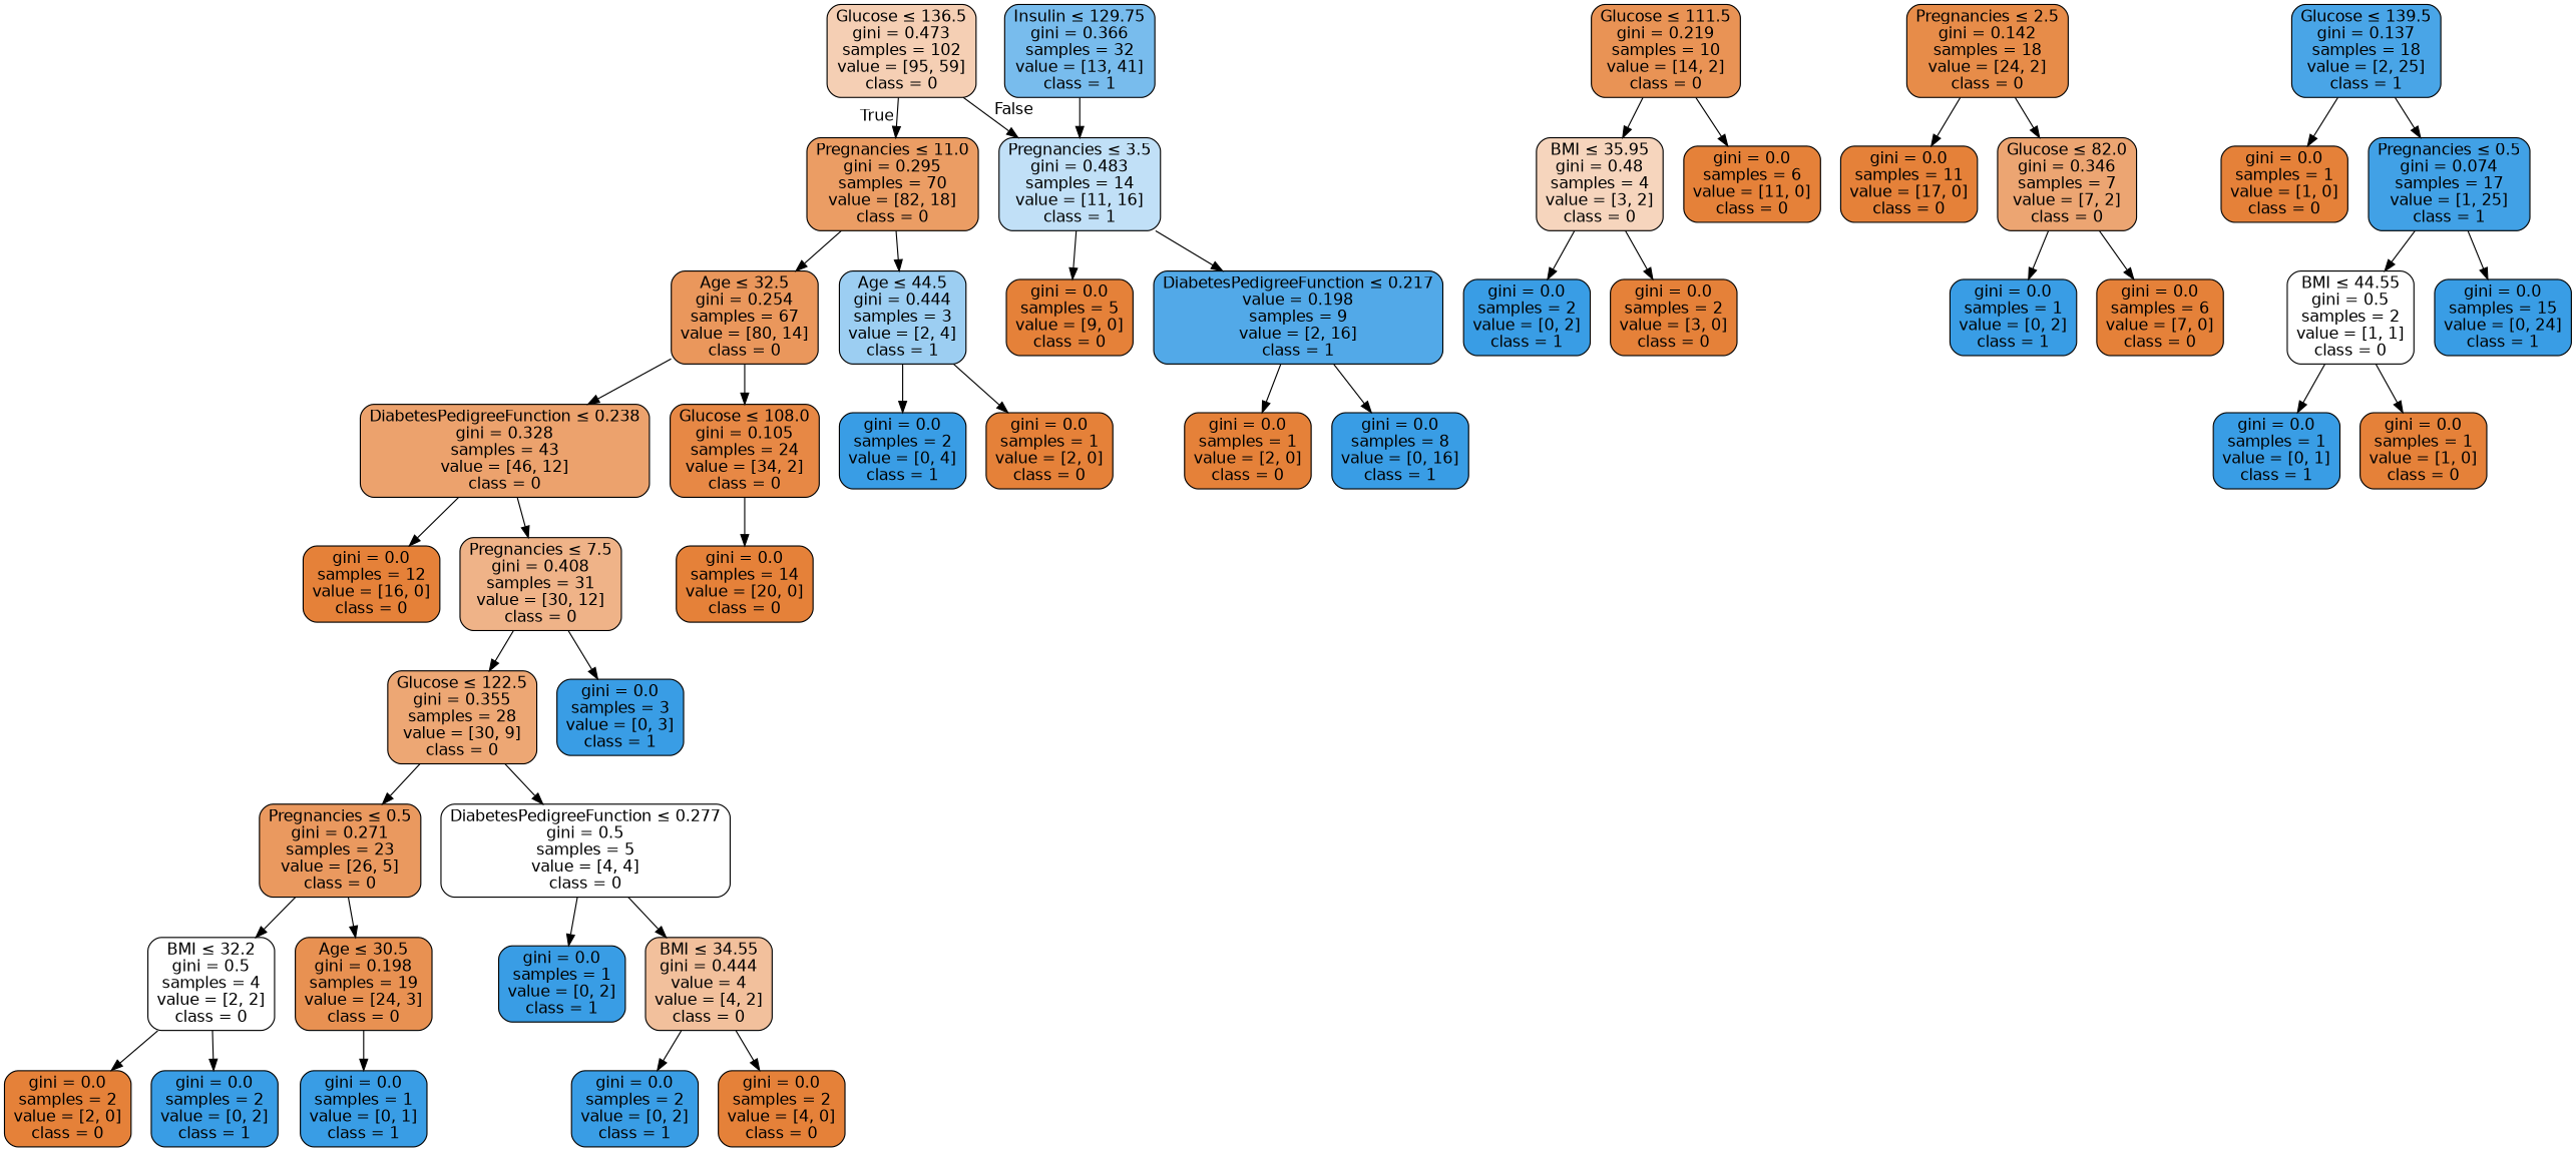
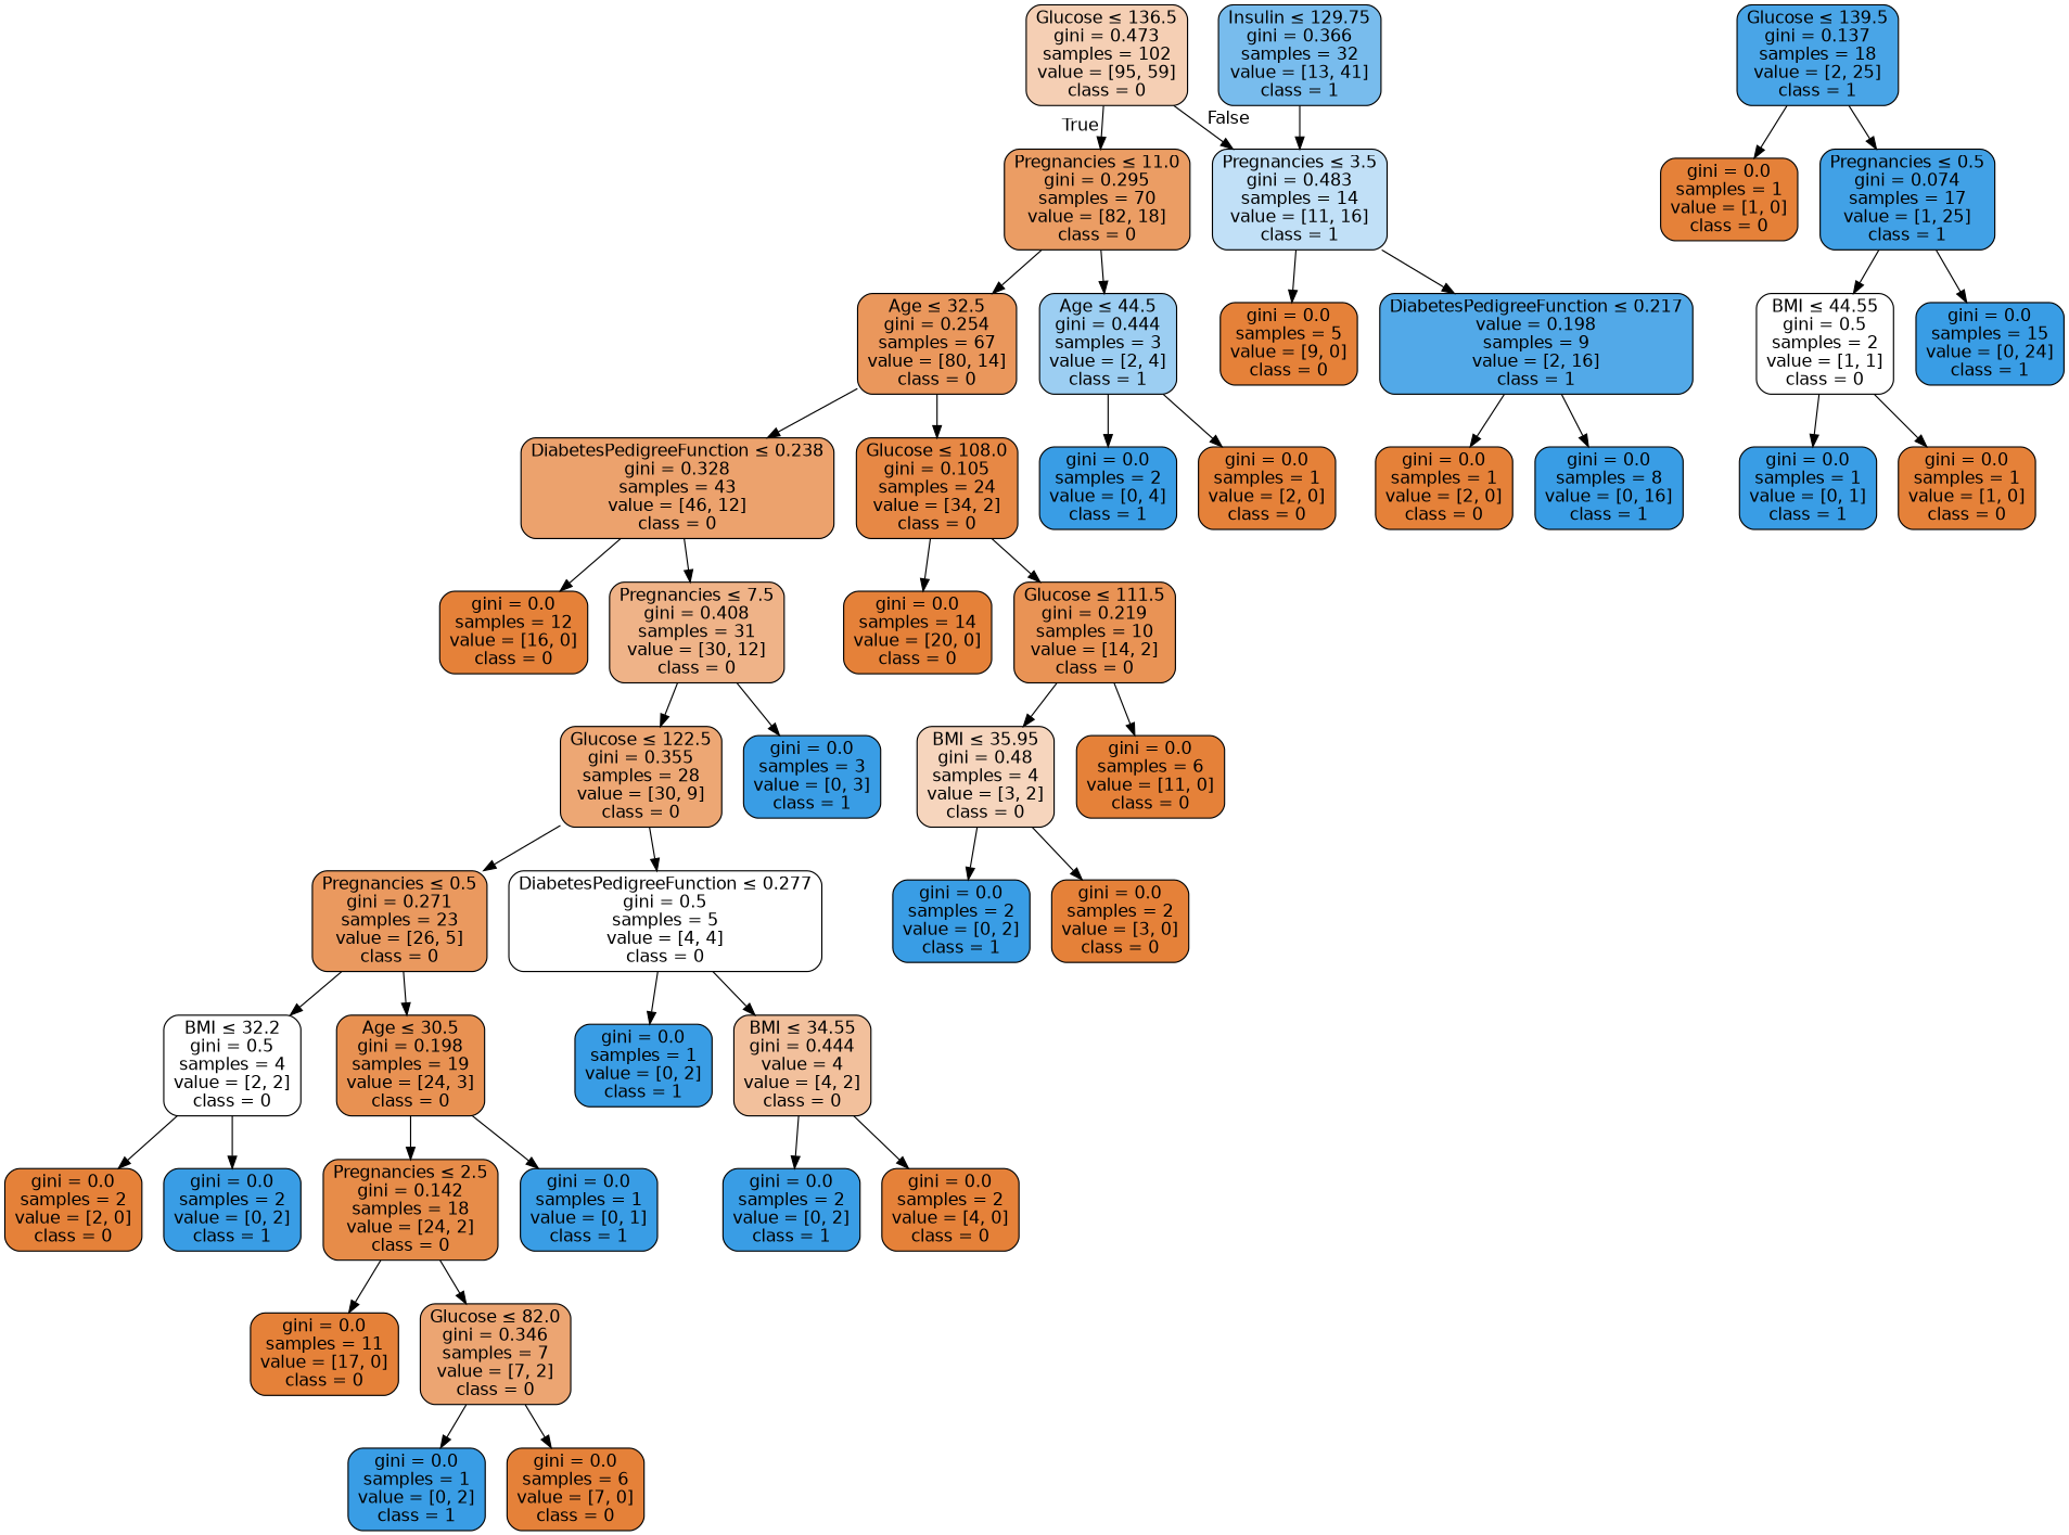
  digraph {
    node [color=black fillcolor="#e58139" fontname=helvetica shape=box style="filled, rounded"]
    edge [fontname=helvetica]
    n1 [fillcolor="#f5cfb4" label=<Glucose &le; 136.5<br/>gini = 0.473<br/>samples = 102<br/>value = [95, 59]<br/>class = 0>]
    n2 [fillcolor="#eb9d64" label=<Pregnancies &le; 11.0<br/>gini = 0.295<br/>samples = 70<br/>value = [82, 18]<br/>class = 0>]
    n3 [fillcolor="#c1e0f7" label=<Pregnancies &le; 3.5<br/>gini = 0.483<br/>samples = 14<br/>value = [11, 16]<br/>class = 1>]
    n4 [fillcolor="#ea975c" label=<Age &le; 32.5<br/>gini = 0.254<br/>samples = 67<br/>value = [80, 14]<br/>class = 0>]
    n5 [fillcolor="#9ccef2" label=<Age &le; 44.5<br/>gini = 0.444<br/>samples = 3<br/>value = [2, 4]<br/>class = 1>]
    n6 [fillcolor="#78bced" label=<Insulin &le; 129.75<br/>gini = 0.366<br/>samples = 32<br/>value = [13, 41]<br/>class = 1>]
    n7 [fillcolor="#eca26d" label=<DiabetesPedigreeFunction &le; 0.238<br/>gini = 0.328<br/>samples = 43<br/>value = [46, 12]<br/>class = 0>]
    n8 [fillcolor="#e78845" label=<Glucose &le; 108.0<br/>gini = 0.105<br/>samples = 24<br/>value = [34, 2]<br/>class = 0>]
    n9 [fillcolor="#399de5" label=<gini = 0.0<br/>samples = 2<br/>value = [0, 4]<br/>class = 1>]
    n10 [label=<gini = 0.0<br/>samples = 1<br/>value = [2, 0]<br/>class = 0>]
    n11 [label=<gini = 0.0<br/>samples = 12<br/>value = [16, 0]<br/>class = 0>]
    n12 [fillcolor="#efb388" label=<Pregnancies &le; 7.5<br/>gini = 0.408<br/>samples = 31<br/>value = [30, 12]<br/>class = 0>]
    n13 [label=<gini = 0.0<br/>samples = 14<br/>value = [20, 0]<br/>class = 0>]
    n14 [fillcolor="#e99355" label=<Glucose &le; 111.5<br/>gini = 0.219<br/>samples = 10<br/>value = [14, 2]<br/>class = 0>]
    n15 [fillcolor="#eda774" label=<Glucose &le; 122.5<br/>gini = 0.355<br/>samples = 28<br/>value = [30, 9]<br/>class = 0>]
    n16 [fillcolor="#399de5" label=<gini = 0.0<br/>samples = 3<br/>value = [0, 3]<br/>class = 1>]
    n17 [fillcolor="#ea995f" label=<Pregnancies &le; 0.5<br/>gini = 0.271<br/>samples = 23<br/>value = [26, 5]<br/>class = 0>]
    n18 [fillcolor="#ffffff" label=<DiabetesPedigreeFunction &le; 0.277<br/>gini = 0.5<br/>samples = 5<br/>value = [4, 4]<br/>class = 0>]
    n19 [fillcolor="#ffffff" label=<BMI &le; 32.2<br/>gini = 0.5<br/>samples = 4<br/>value = [2, 2]<br/>class = 0>]
    n20 [fillcolor="#e89152" label=<Age &le; 30.5<br/>gini = 0.198<br/>samples = 19<br/>value = [24, 3]<br/>class = 0>]
    n21 [fillcolor="#399de5" label=<gini = 0.0<br/>samples = 1<br/>value = [0, 2]<br/>class = 1>]
    n22 [fillcolor="#f2c09c" label=<BMI &le; 34.55<br/>gini = 0.444<br/>value = 4<br/>value = [4, 2]<br/>class = 0>]
    n23 [label=<gini = 0.0<br/>samples = 2<br/>value = [2, 0]<br/>class = 0>]
    n24 [fillcolor="#399de5" label=<gini = 0.0<br/>samples = 2<br/>value = [0, 2]<br/>class = 1>]
    n25 [fillcolor="#e78c49" label=<Pregnancies &le; 2.5<br/>gini = 0.142<br/>samples = 18<br/>value = [24, 2]<br/>class = 0>]
    n26 [fillcolor="#399de5" label=<gini = 0.0<br/>samples = 1<br/>value = [0, 1]<br/>class = 1>]
    n27 [label=<gini = 0.0<br/>samples = 11<br/>value = [17, 0]<br/>class = 0>]
    n28 [fillcolor="#eca572" label=<Glucose &le; 82.0<br/>gini = 0.346<br/>samples = 7<br/>value = [7, 2]<br/>class = 0>]
    n29 [fillcolor="#399de5" label=<gini = 0.0<br/>samples = 1<br/>value = [0, 2]<br/>class = 1>]
    n30 [label=<gini = 0.0<br/>samples = 6<br/>value = [7, 0]<br/>class = 0>]
    n31 [fillcolor="#399de5" label=<gini = 0.0<br/>samples = 2<br/>value = [0, 2]<br/>class = 1>]
    n32 [label=<gini = 0.0<br/>samples = 2<br/>value = [4, 0]<br/>class = 0>]
    n33 [fillcolor="#f6d5bd" label=<BMI &le; 35.95<br/>gini = 0.48<br/>samples = 4<br/>value = [3, 2]<br/>class = 0>]
    n34 [label=<gini = 0.0<br/>samples = 6<br/>value = [11, 0]<br/>class = 0>]
    n35 [fillcolor="#399de5" label=<gini = 0.0<br/>samples = 2<br/>value = [0, 2]<br/>class = 1>]
    n36 [label=<gini = 0.0<br/>samples = 2<br/>value = [3, 0]<br/>class = 0>]
    n37 [label=<gini = 0.0<br/>samples = 5<br/>value = [9, 0]<br/>class = 0>]
    n38 [fillcolor="#52a9e8" label=<DiabetesPedigreeFunction &le; 0.217<br/>value = 0.198<br/>samples = 9<br/>value = [2, 16]<br/>class = 1>]
    n39 [fillcolor="#49a5e7" label=<Glucose &le; 139.5<br/>gini = 0.137<br/>samples = 18<br/>value = [2, 25]<br/>class = 1>]
    n40 [label=<gini = 0.0<br/>samples = 1<br/>value = [1, 0]<br/>class = 0>]
    n41 [fillcolor="#41a1e6" label=<Pregnancies &le; 0.5<br/>gini = 0.074<br/>samples = 17<br/>value = [1, 25]<br/>class = 1>]
    n42 [label=<gini = 0.0<br/>samples = 1<br/>value = [2, 0]<br/>class = 0>]
    n43 [fillcolor="#399de5" label=<gini = 0.0<br/>samples = 8<br/>value = [0, 16]<br/>class = 1>]
    n44 [fillcolor="#ffffff" label=<BMI &le; 44.55<br/>gini = 0.5<br/>samples = 2<br/>value = [1, 1]<br/>class = 0>]
    n45 [fillcolor="#399de5" label=<gini = 0.0<br/>samples = 15<br/>value = [0, 24]<br/>class = 1>]
    n46 [fillcolor="#399de5" label=<gini = 0.0<br/>samples = 1<br/>value = [0, 1]<br/>class = 1>]
    n47 [label=<gini = 0.0<br/>samples = 1<br/>value = [1, 0]<br/>class = 0>]
    n1 -> n2 [headlabel=True labelangle=45 labeldistance=2.5]
    n1 -> n3 [headlabel=False labelangle=-45 labeldistance=2.5]
    n2 -> n4
    n2 -> n5
    n3 -> n37
    n3 -> n38
    n4 -> n7
    n4 -> n8
    n5 -> n9
    n5 -> n10
    n6 -> n3
    n7 -> n11
    n7 -> n12
    n8 -> n13
+   n8 -> n14
    n12 -> n15
    n12 -> n16
    n14 -> n33
    n14 -> n34
    n15 -> n17
    n15 -> n18
    n17 -> n19
    n17 -> n20
    n18 -> n21
    n18 -> n22
    n19 -> n23
    n19 -> n24
+   n20 -> n25
    n20 -> n26
    n22 -> n31
    n22 -> n32
    n25 -> n27
    n25 -> n28
    n28 -> n29
    n28 -> n30
    n33 -> n35
    n33 -> n36
    n38 -> n42
    n38 -> n43
    n39 -> n40
    n39 -> n41
    n41 -> n44
    n41 -> n45
    n44 -> n46
    n44 -> n47
  }
